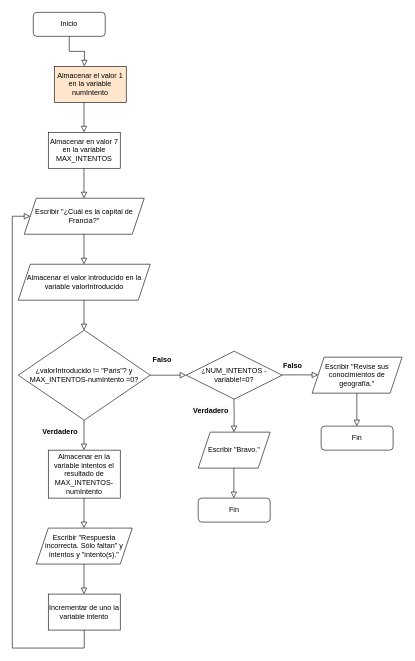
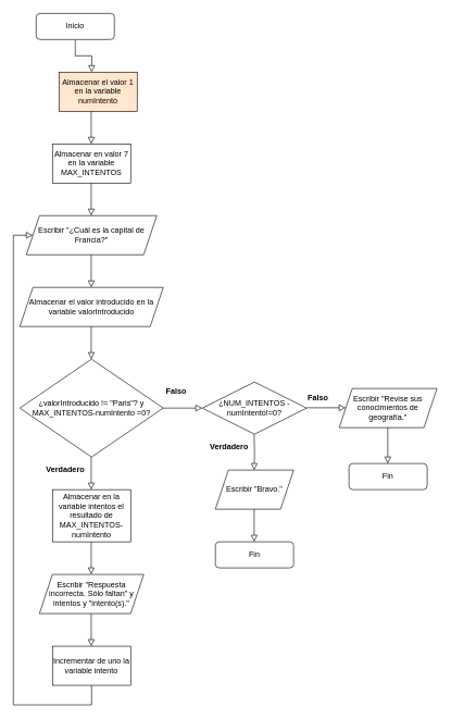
  <mxCell id="0" />
  <mxCell id="1" parent="0" />
  <mxCell id="2" value="" style="rounded=0;html=1;jettySize=auto;orthogonalLoop=1;fontSize=11;endArrow=block;endFill=0;endSize=8;strokeWidth=1;shadow=0;labelBackgroundColor=none;edgeStyle=orthogonalEdgeStyle;" parent="1" source="3" edge="1"><mxGeometry relative="1" as="geometry"><mxPoint x="140" y="110" as="targetPoint" /></mxGeometry></mxCell>
  <mxCell id="3" value="Inicio" style="rounded=1;whiteSpace=wrap;html=1;fontSize=12;glass=0;strokeWidth=1;shadow=0;" parent="1" vertex="1"><mxGeometry x="55" y="20" width="120" height="40" as="geometry" /></mxCell>
  <mxCell id="4" value="Fin" style="rounded=1;whiteSpace=wrap;html=1;fontSize=12;glass=0;strokeWidth=1;shadow=0;" parent="1" vertex="1"><mxGeometry x="330" y="830" width="120" height="40" as="geometry" /></mxCell>
  <mxCell id="5" value="Almacenar el valor 1 en la variable numIntento" style="rounded=0;whiteSpace=wrap;html=1;fillColor=#ffe6cc;" vertex="1" parent="1"><mxGeometry x="90" y="110" width="120" height="60" as="geometry" /></mxCell>
  <mxCell id="6" value="Almacenar en valor 7 en la variable MAX_INTENTOS" style="rounded=0;whiteSpace=wrap;html=1;" vertex="1" parent="1"><mxGeometry x="80" y="220" width="120" height="60" as="geometry" /></mxCell>
  <mxCell id="7" value="" style="rounded=0;html=1;jettySize=auto;orthogonalLoop=1;fontSize=11;endArrow=block;endFill=0;endSize=8;strokeWidth=1;shadow=0;labelBackgroundColor=none;edgeStyle=orthogonalEdgeStyle;" edge="1" parent="1"><mxGeometry relative="1" as="geometry"><mxPoint x="139.5" y="170" as="sourcePoint" /><mxPoint x="139.5" y="220" as="targetPoint" /></mxGeometry></mxCell>
  <mxCell id="8" value="" style="rounded=0;html=1;jettySize=auto;orthogonalLoop=1;fontSize=11;endArrow=block;endFill=0;endSize=8;strokeWidth=1;shadow=0;labelBackgroundColor=none;edgeStyle=orthogonalEdgeStyle;" edge="1" parent="1"><mxGeometry relative="1" as="geometry"><mxPoint x="139.5" y="280" as="sourcePoint" /><mxPoint x="139.5" y="330" as="targetPoint" /></mxGeometry></mxCell>
  <mxCell id="9" value="Escribir &quot;¿Cuál es la capital de Francia?&quot;" style="shape=parallelogram;perimeter=parallelogramPerimeter;whiteSpace=wrap;html=1;fixedSize=1;" vertex="1" parent="1"><mxGeometry x="40" y="330" width="200" height="60" as="geometry" /></mxCell>
  <mxCell id="10" value="" style="rounded=0;html=1;jettySize=auto;orthogonalLoop=1;fontSize=11;endArrow=block;endFill=0;endSize=8;strokeWidth=1;shadow=0;labelBackgroundColor=none;edgeStyle=orthogonalEdgeStyle;" edge="1" parent="1"><mxGeometry relative="1" as="geometry"><mxPoint x="139.5" y="390" as="sourcePoint" /><mxPoint x="139.5" y="440" as="targetPoint" /></mxGeometry></mxCell>
  <mxCell id="11" value="Almacenar el valor introducido en la variable valorIntroducido" style="shape=parallelogram;perimeter=parallelogramPerimeter;whiteSpace=wrap;html=1;fixedSize=1;" vertex="1" parent="1"><mxGeometry x="30" y="440" width="220" height="60" as="geometry" /></mxCell>
  <mxCell id="12" value="¿valorIntroducido != &quot;Paris&quot;? y MAX_INTENTOS-numIntento =0?" style="rhombus;whiteSpace=wrap;html=1;" vertex="1" parent="1"><mxGeometry x="30" y="550" width="220" height="150" as="geometry" /></mxCell>
  <mxCell id="13" value="" style="rounded=0;html=1;jettySize=auto;orthogonalLoop=1;fontSize=11;endArrow=block;endFill=0;endSize=8;strokeWidth=1;shadow=0;labelBackgroundColor=none;edgeStyle=orthogonalEdgeStyle;" edge="1" parent="1"><mxGeometry relative="1" as="geometry"><mxPoint x="139.5" y="500" as="sourcePoint" /><mxPoint x="139.5" y="550" as="targetPoint" /></mxGeometry></mxCell>
  <mxCell id="14" value="" style="rounded=0;html=1;jettySize=auto;orthogonalLoop=1;fontSize=11;endArrow=block;endFill=0;endSize=8;strokeWidth=1;shadow=0;labelBackgroundColor=none;edgeStyle=orthogonalEdgeStyle;exitX=1;exitY=0.5;exitDx=0;exitDy=0;" edge="1" parent="1" source="12"><mxGeometry relative="1" as="geometry"><mxPoint x="310" y="640" as="sourcePoint" /><mxPoint x="310" y="625" as="targetPoint" /></mxGeometry></mxCell>
  <mxCell id="15" value="" style="rounded=0;html=1;jettySize=auto;orthogonalLoop=1;fontSize=11;endArrow=block;endFill=0;endSize=8;strokeWidth=1;shadow=0;labelBackgroundColor=none;edgeStyle=orthogonalEdgeStyle;" edge="1" parent="1"><mxGeometry relative="1" as="geometry"><mxPoint x="139.5" y="700" as="sourcePoint" /><mxPoint x="139.5" y="750" as="targetPoint" /></mxGeometry></mxCell>
  <mxCell id="16" value="Escribir &quot;Bravo.&quot;" style="shape=parallelogram;perimeter=parallelogramPerimeter;whiteSpace=wrap;html=1;fixedSize=1;" vertex="1" parent="1"><mxGeometry x="330" y="720" width="120" height="60" as="geometry" /></mxCell>
- <mxCell id="17" value="¿NUM_INTENTOS - variable!=0?" style="rhombus;whiteSpace=wrap;html=1;" vertex="1" parent="1"><mxGeometry x="310" y="585" width="160" height="80" as="geometry" /></mxCell>
+ <mxCell id="17" value="¿NUM_INTENTOS - numIntento!=0?" style="rhombus;whiteSpace=wrap;html=1;" vertex="1" parent="1"><mxGeometry x="310" y="585" width="160" height="80" as="geometry" /></mxCell>
  <mxCell id="18" value="" style="rounded=0;html=1;jettySize=auto;orthogonalLoop=1;fontSize=11;endArrow=block;endFill=0;endSize=8;strokeWidth=1;shadow=0;labelBackgroundColor=none;edgeStyle=orthogonalEdgeStyle;exitX=1;exitY=0.5;exitDx=0;exitDy=0;" edge="1" parent="1"><mxGeometry relative="1" as="geometry"><mxPoint x="470" y="624.5" as="sourcePoint" /><mxPoint x="530" y="624.5" as="targetPoint" /></mxGeometry></mxCell>
  <mxCell id="19" value="" style="rounded=0;html=1;jettySize=auto;orthogonalLoop=1;fontSize=11;endArrow=block;endFill=0;endSize=8;strokeWidth=1;shadow=0;labelBackgroundColor=none;edgeStyle=orthogonalEdgeStyle;fontStyle=1;entryX=0.496;entryY=0;entryDx=0;entryDy=0;entryPerimeter=0;" edge="1" parent="1" target="16"><mxGeometry relative="1" as="geometry"><mxPoint x="389.5" y="665" as="sourcePoint" /><mxPoint x="389.5" y="715" as="targetPoint" /></mxGeometry></mxCell>
  <mxCell id="20" value="Escribir &quot;Revise sus conocimientos de geografía.&quot;" style="shape=parallelogram;perimeter=parallelogramPerimeter;whiteSpace=wrap;html=1;fixedSize=1;" vertex="1" parent="1"><mxGeometry x="520" y="595" width="150" height="60" as="geometry" /></mxCell>
  <mxCell id="21" value="" style="rounded=0;html=1;jettySize=auto;orthogonalLoop=1;fontSize=11;endArrow=block;endFill=0;endSize=8;strokeWidth=1;shadow=0;labelBackgroundColor=none;edgeStyle=orthogonalEdgeStyle;" edge="1" parent="1"><mxGeometry relative="1" as="geometry"><mxPoint x="389.5" y="780" as="sourcePoint" /><mxPoint x="389.5" y="830" as="targetPoint" /></mxGeometry></mxCell>
  <mxCell id="22" value="Almacenar en la variable intentos el resultado de MAX_INTENTOS-numIntento" style="rounded=0;whiteSpace=wrap;html=1;" vertex="1" parent="1"><mxGeometry x="80" y="750" width="120" height="80" as="geometry" /></mxCell>
  <mxCell id="23" value="" style="rounded=0;html=1;jettySize=auto;orthogonalLoop=1;fontSize=11;endArrow=block;endFill=0;endSize=8;strokeWidth=1;shadow=0;labelBackgroundColor=none;edgeStyle=orthogonalEdgeStyle;" edge="1" parent="1"><mxGeometry relative="1" as="geometry"><mxPoint x="139.5" y="830" as="sourcePoint" /><mxPoint x="139.5" y="880" as="targetPoint" /></mxGeometry></mxCell>
  <mxCell id="24" value="Escribir &quot;Respuesta incorrecta. Sólo faltan&quot; y intentos y &quot;intento(s).&quot;" style="shape=parallelogram;perimeter=parallelogramPerimeter;whiteSpace=wrap;html=1;fixedSize=1;" vertex="1" parent="1"><mxGeometry x="60" y="880" width="160" height="60" as="geometry" /></mxCell>
  <mxCell id="25" value="Incrementar de uno la variable intento" style="rounded=0;whiteSpace=wrap;html=1;" vertex="1" parent="1"><mxGeometry x="80" y="990" width="120" height="60" as="geometry" /></mxCell>
  <mxCell id="26" value="" style="rounded=0;html=1;jettySize=auto;orthogonalLoop=1;fontSize=11;endArrow=block;endFill=0;endSize=8;strokeWidth=1;shadow=0;labelBackgroundColor=none;edgeStyle=orthogonalEdgeStyle;" edge="1" parent="1"><mxGeometry relative="1" as="geometry"><mxPoint x="139.5" y="940" as="sourcePoint" /><mxPoint x="139.5" y="990" as="targetPoint" /></mxGeometry></mxCell>
  <mxCell id="27" value="" style="endArrow=none;html=1;rounded=0;exitX=0.5;exitY=1;exitDx=0;exitDy=0;" edge="1" parent="1" source="25"><mxGeometry width="50" height="50" relative="1" as="geometry"><mxPoint x="370" y="830" as="sourcePoint" /><mxPoint x="20" y="360" as="targetPoint" /><Array as="points"><mxPoint x="140" y="1080" /><mxPoint x="20" y="1080" /><mxPoint x="20" y="720" /><mxPoint x="20" y="360" /></Array></mxGeometry></mxCell>
  <mxCell id="28" value="" style="rounded=0;html=1;jettySize=auto;orthogonalLoop=1;fontSize=11;endArrow=block;endFill=0;endSize=8;strokeWidth=1;shadow=0;labelBackgroundColor=none;edgeStyle=orthogonalEdgeStyle;" edge="1" parent="1"><mxGeometry relative="1" as="geometry"><mxPoint x="20" y="360" as="sourcePoint" /><mxPoint x="50" y="359.5" as="targetPoint" /></mxGeometry></mxCell>
  <mxCell id="29" value="" style="rounded=0;html=1;jettySize=auto;orthogonalLoop=1;fontSize=11;endArrow=block;endFill=0;endSize=8;strokeWidth=1;shadow=0;labelBackgroundColor=none;edgeStyle=orthogonalEdgeStyle;fontStyle=1;entryX=0.496;entryY=0;entryDx=0;entryDy=0;entryPerimeter=0;" edge="1" parent="1"><mxGeometry relative="1" as="geometry"><mxPoint x="594.5" y="655" as="sourcePoint" /><mxPoint x="594.52" y="710" as="targetPoint" /></mxGeometry></mxCell>
  <mxCell id="30" value="Fin" style="rounded=1;whiteSpace=wrap;html=1;fontSize=12;glass=0;strokeWidth=1;shadow=0;" vertex="1" parent="1"><mxGeometry x="535" y="710" width="120" height="40" as="geometry" /></mxCell>
  <mxCell id="31" value="&lt;b&gt;Verdadero&lt;/b&gt;" style="text;html=1;strokeColor=none;fillColor=none;align=center;verticalAlign=middle;whiteSpace=wrap;rounded=0;" vertex="1" parent="1"><mxGeometry x="70" y="700" width="60" height="40" as="geometry" /></mxCell>
  <mxCell id="32" value="&lt;b style=&quot;color: rgb(0, 0, 0); font-family: helvetica; font-size: 12px; font-style: normal; letter-spacing: normal; text-align: center; text-indent: 0px; text-transform: none; word-spacing: 0px; background-color: rgb(248, 249, 250);&quot;&gt;Verdadero&lt;/b&gt;" style="text;whiteSpace=wrap;html=1;" vertex="1" parent="1"><mxGeometry x="320" y="670" width="80" height="30" as="geometry" /></mxCell>
  <mxCell id="33" value="&lt;b&gt;Falso&lt;/b&gt;" style="text;html=1;strokeColor=none;fillColor=none;align=center;verticalAlign=middle;whiteSpace=wrap;rounded=0;" vertex="1" parent="1"><mxGeometry x="240" y="585" width="60" height="30" as="geometry" /></mxCell>
  <mxCell id="34" value="&lt;b style=&quot;color: rgb(0, 0, 0); font-family: helvetica; font-size: 12px; font-style: normal; letter-spacing: normal; text-align: center; text-indent: 0px; text-transform: none; word-spacing: 0px; background-color: rgb(248, 249, 250);&quot;&gt;Falso&lt;/b&gt;" style="text;whiteSpace=wrap;html=1;" vertex="1" parent="1"><mxGeometry x="470" y="595" width="60" height="30" as="geometry" /></mxCell>
